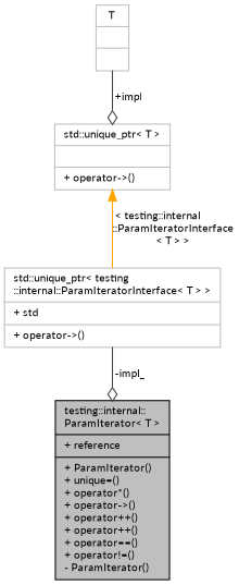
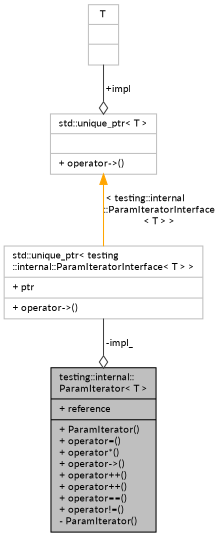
  digraph {
    fontname=Lato
    node [color=grey75 fillcolor=white fontname=Lato fontsize=10 shape=record style=filled]
    edge [arrowhead=odiamond color=grey25 fontname=Lato fontsize=10 labelfontname=Helvetica labelfontsize=10 style=solid]
-   n1 [color=black fillcolor=grey75 fontcolor=black height=0.2 label="{testing::internal::\lParamIterator\< T \>\n|+ reference\l|+ ParamIterator()\l+ unique=()\l+ operator*()\l+ operator-\>()\l+ operator++()\l+ operator++()\l+ operator==()\l+ operator!=()\l- ParamIterator()\l}" width=0.4]
-   n2 [height=0.2 label="{std::unique_ptr\< testing\l::internal::ParamIteratorInterface\< T \> \>\n|+ std\l|+ operator-\>()\l}" width=0.4]
+   n1 [color=black fillcolor=grey75 fontcolor=black height=0.2 label="{testing::internal::\lParamIterator\< T \>\n|+ reference\l|+ ParamIterator()\l+ operator=()\l+ operator*()\l+ operator-\>()\l+ operator++()\l+ operator++()\l+ operator==()\l+ operator!=()\l- ParamIterator()\l}" width=0.4]
+   n2 [height=0.2 label="{std::unique_ptr\< testing\l::internal::ParamIteratorInterface\< T \> \>\n|+ ptr\l|+ operator-\>()\l}" width=0.4]
    n3 [height=0.2 label="{std::unique_ptr\< T \>\n||+ operator-\>()\l}" width=0.4]
    n4 [height=0.2 label="{T\n||}" width=0.4]
    n2 -> n1 [label=" -impl_"]
    n3 -> n2 [color=orange dir=back label=" \< testing::internal\l::ParamIteratorInterface\l\< T \> \>" arrowhead=""]
    n4 -> n3 [label=" +impl"]
  }
